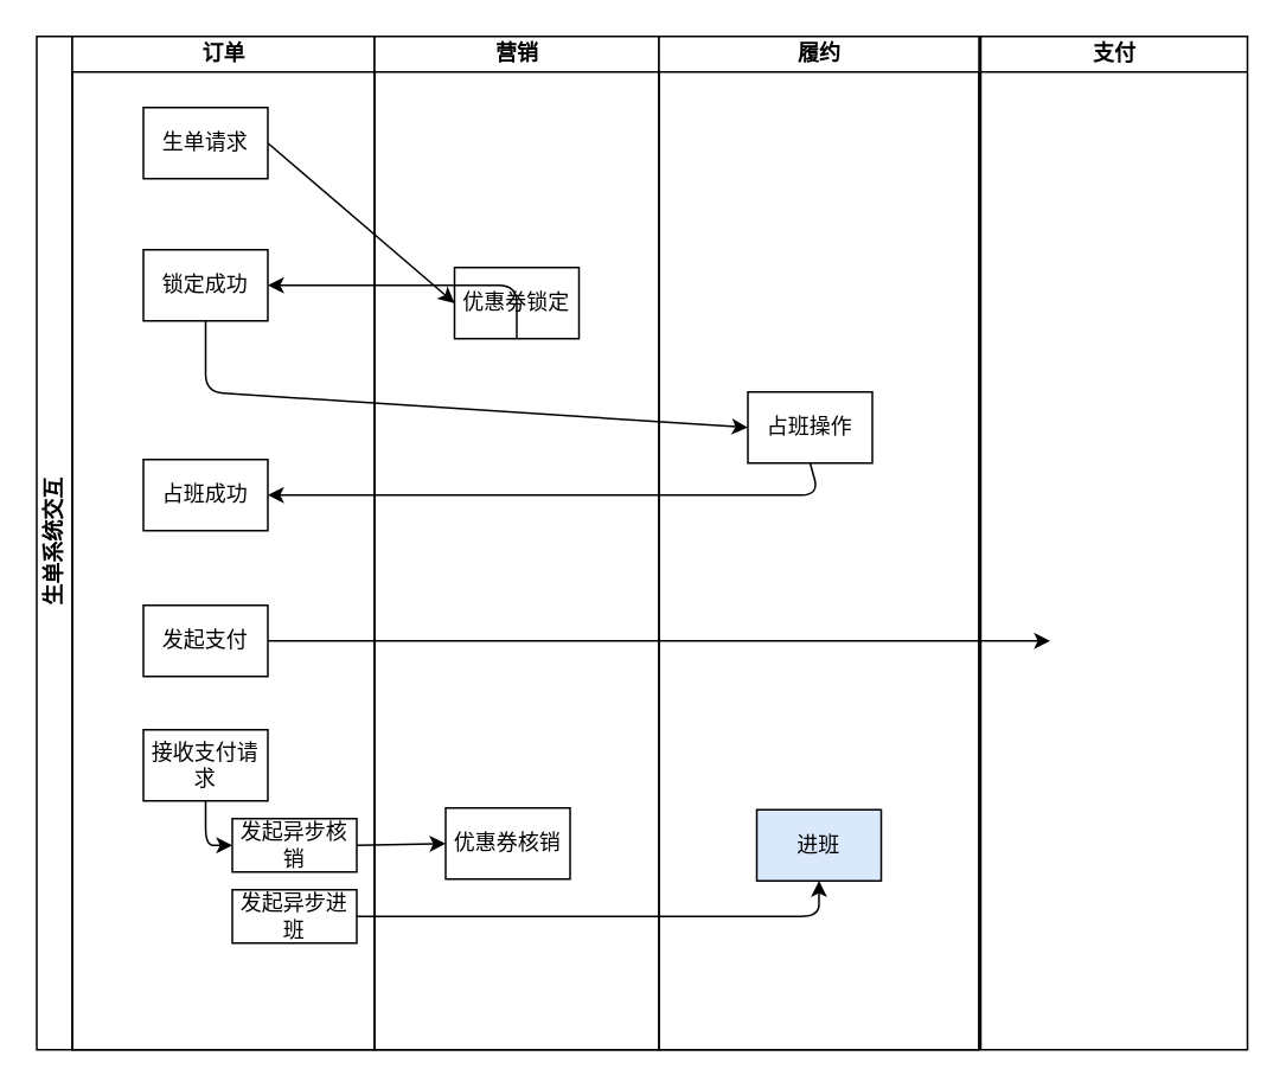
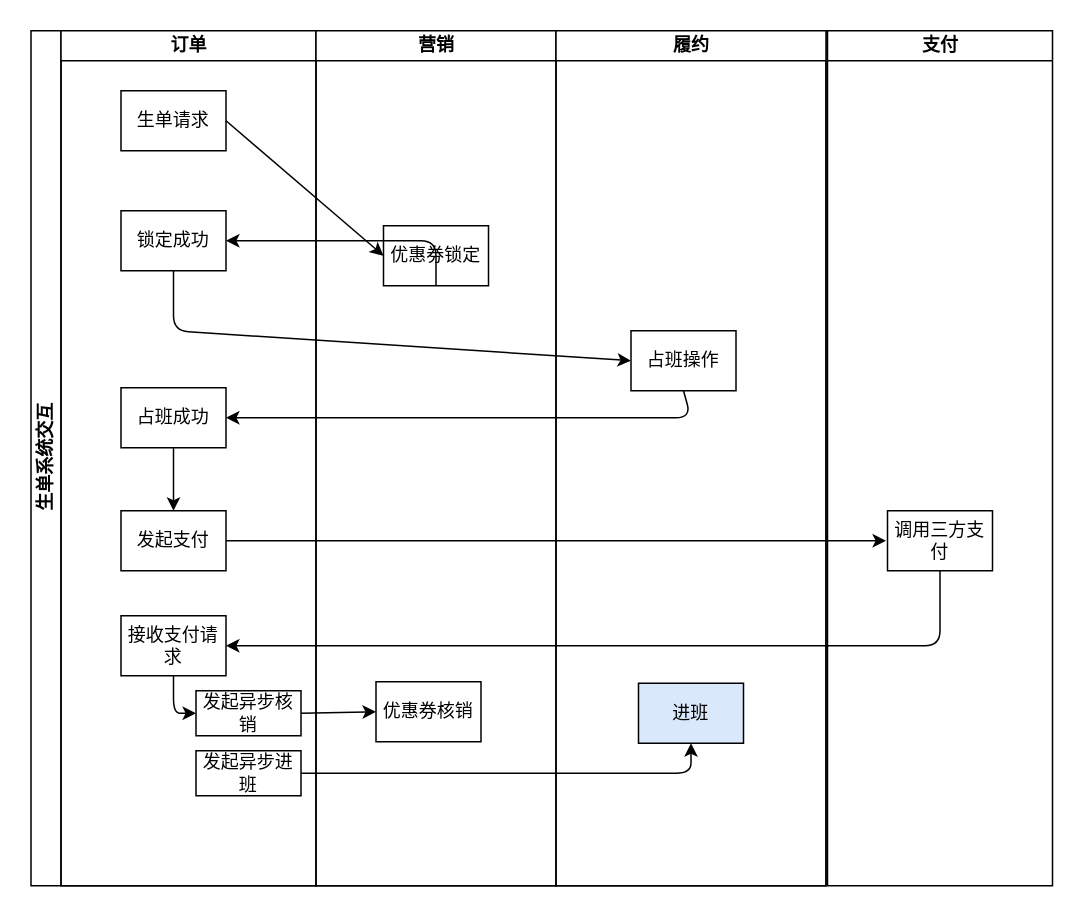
  <mxCell id="0" />
  <mxCell id="1" parent="0" />
  <mxCell id="2" value="Untitled Layer" parent="0" />
  <mxCell id="3" value="生单系统交互" style="swimlane;html=1;childLayout=stackLayout;resizeParent=1;resizeParentMax=0;startSize=20;horizontal=0;horizontalStack=1;" vertex="1" parent="2"><mxGeometry x="20" y="20" width="530" height="570" as="geometry" /></mxCell>
  <mxCell id="4" value="订单" style="swimlane;html=1;startSize=20;" vertex="1" parent="3"><mxGeometry x="20" width="170" height="570" as="geometry" /></mxCell>
  <mxCell id="5" value="生单请求" style="rounded=0;whiteSpace=wrap;html=1;" vertex="1" parent="4"><mxGeometry x="40" y="40" width="70" height="40" as="geometry" /></mxCell>
  <mxCell id="6" value="锁定成功" style="rounded=0;whiteSpace=wrap;html=1;" vertex="1" parent="4"><mxGeometry x="40" y="120" width="70" height="40" as="geometry" /></mxCell>
  <mxCell id="7" value="占班成功" style="rounded=0;whiteSpace=wrap;html=1;" vertex="1" parent="4"><mxGeometry x="40" y="238" width="70" height="40" as="geometry" /></mxCell>
  <mxCell id="8" value="发起支付" style="rounded=0;whiteSpace=wrap;html=1;" vertex="1" parent="4"><mxGeometry x="40" y="320" width="70" height="40" as="geometry" /></mxCell>
+ <mxCell id="9" value="" style="endArrow=classic;html=1;exitX=0.5;exitY=1;exitDx=0;exitDy=0;entryX=0.5;entryY=0;entryDx=0;entryDy=0;" edge="1" parent="4" source="7" target="8"><mxGeometry width="50" height="50" relative="1" as="geometry"><mxPoint x="240" y="320" as="sourcePoint" /><mxPoint x="290" y="270" as="targetPoint" /></mxGeometry></mxCell>
  <mxCell id="10" value="" style="endArrow=classic;html=1;exitX=1;exitY=0.5;exitDx=0;exitDy=0;" edge="1" parent="4" source="8"><mxGeometry width="50" height="50" relative="1" as="geometry"><mxPoint x="140" y="420" as="sourcePoint" /><mxPoint x="550" y="340" as="targetPoint" /></mxGeometry></mxCell>
  <mxCell id="11" value="接收支付请求" style="rounded=0;whiteSpace=wrap;html=1;" vertex="1" parent="4"><mxGeometry x="40" y="390" width="70" height="40" as="geometry" /></mxCell>
  <mxCell id="12" value="发起异步核销" style="rounded=0;whiteSpace=wrap;html=1;" vertex="1" parent="4"><mxGeometry x="90" y="440" width="70" height="30" as="geometry" /></mxCell>
  <mxCell id="13" value="发起异步进班" style="rounded=0;whiteSpace=wrap;html=1;" vertex="1" parent="4"><mxGeometry x="90" y="480" width="70" height="30" as="geometry" /></mxCell>
  <mxCell id="14" value="" style="endArrow=classic;html=1;exitX=0.5;exitY=1;exitDx=0;exitDy=0;entryX=0;entryY=0.5;entryDx=0;entryDy=0;" edge="1" parent="4" source="11" target="12"><mxGeometry width="50" height="50" relative="1" as="geometry"><mxPoint x="240" y="320" as="sourcePoint" /><mxPoint x="290" y="270" as="targetPoint" /><Array as="points"><mxPoint x="75" y="455" /></Array></mxGeometry></mxCell>
  <mxCell id="15" value="营销" style="swimlane;html=1;startSize=20;" vertex="1" parent="3"><mxGeometry x="190" width="160" height="570" as="geometry" /></mxCell>
  <mxCell id="16" value="优惠券锁定" style="rounded=0;whiteSpace=wrap;html=1;" vertex="1" parent="15"><mxGeometry x="45" y="130" width="70" height="40" as="geometry" /></mxCell>
  <mxCell id="17" value="优惠券核销" style="rounded=0;whiteSpace=wrap;html=1;" vertex="1" parent="15"><mxGeometry x="40" y="434" width="70" height="40" as="geometry" /></mxCell>
  <mxCell id="18" value="履约" style="swimlane;html=1;startSize=20;" vertex="1" parent="3"><mxGeometry x="350" width="180" height="570" as="geometry" /></mxCell>
  <mxCell id="19" value="占班操作" style="rounded=0;whiteSpace=wrap;html=1;" vertex="1" parent="18"><mxGeometry x="50" y="200" width="70" height="40" as="geometry" /></mxCell>
  <mxCell id="20" value="进班" style="rounded=0;whiteSpace=wrap;html=1;fillColor=#dae8fc;" vertex="1" parent="18"><mxGeometry x="55" y="435" width="70" height="40" as="geometry" /></mxCell>
  <mxCell id="21" value="" style="endArrow=classic;html=1;exitX=1;exitY=0.5;exitDx=0;exitDy=0;entryX=0;entryY=0.5;entryDx=0;entryDy=0;" edge="1" parent="3" source="5" target="16"><mxGeometry width="50" height="50" relative="1" as="geometry"><mxPoint x="50" y="180" as="sourcePoint" /><mxPoint x="100" y="130" as="targetPoint" /></mxGeometry></mxCell>
  <mxCell id="22" value="" style="endArrow=classic;html=1;exitX=0.5;exitY=1;exitDx=0;exitDy=0;entryX=1;entryY=0.5;entryDx=0;entryDy=0;" edge="1" parent="3" source="16" target="6"><mxGeometry width="50" height="50" relative="1" as="geometry"><mxPoint x="260" y="320" as="sourcePoint" /><mxPoint x="310" y="270" as="targetPoint" /><Array as="points"><mxPoint x="270" y="140" /></Array></mxGeometry></mxCell>
  <mxCell id="23" value="" style="endArrow=classic;html=1;exitX=0.5;exitY=1;exitDx=0;exitDy=0;entryX=0;entryY=0.5;entryDx=0;entryDy=0;" edge="1" parent="3" source="6" target="19"><mxGeometry width="50" height="50" relative="1" as="geometry"><mxPoint x="154" y="160" as="sourcePoint" /><mxPoint x="464" y="180" as="targetPoint" /><Array as="points"><mxPoint x="95" y="200" /></Array></mxGeometry></mxCell>
  <mxCell id="24" value="" style="endArrow=classic;html=1;exitX=0.5;exitY=1;exitDx=0;exitDy=0;entryX=1;entryY=0.5;entryDx=0;entryDy=0;" edge="1" parent="3" source="19" target="7"><mxGeometry width="50" height="50" relative="1" as="geometry"><mxPoint x="360" y="250" as="sourcePoint" /><mxPoint x="120" y="370" as="targetPoint" /><Array as="points"><mxPoint x="440" y="258" /></Array></mxGeometry></mxCell>
  <mxCell id="25" value="" style="endArrow=classic;html=1;exitX=1;exitY=0.5;exitDx=0;exitDy=0;entryX=0;entryY=0.5;entryDx=0;entryDy=0;" edge="1" parent="3" source="12" target="17"><mxGeometry width="50" height="50" relative="1" as="geometry"><mxPoint x="260" y="320" as="sourcePoint" /><mxPoint x="310" y="270" as="targetPoint" /></mxGeometry></mxCell>
  <mxCell id="26" value="" style="endArrow=classic;html=1;exitX=1;exitY=0.5;exitDx=0;exitDy=0;entryX=0.5;entryY=1;entryDx=0;entryDy=0;" edge="1" parent="3" source="13" target="20"><mxGeometry width="50" height="50" relative="1" as="geometry"><mxPoint x="260" y="320" as="sourcePoint" /><mxPoint x="310" y="270" as="targetPoint" /><Array as="points"><mxPoint x="440" y="495" /></Array></mxGeometry></mxCell>
  <mxCell id="27" value="支付" style="swimlane;html=1;startSize=20;" vertex="1" parent="2"><mxGeometry x="551" y="20" width="150" height="570" as="geometry" /></mxCell>
+ <mxCell id="28" value="调用三方支付" style="rounded=0;whiteSpace=wrap;html=1;" vertex="1" parent="27"><mxGeometry x="40" y="320" width="70" height="40" as="geometry" /></mxCell>
+ <mxCell id="29" value="" style="endArrow=classic;html=1;exitX=0.5;exitY=1;exitDx=0;exitDy=0;entryX=1;entryY=0.5;entryDx=0;entryDy=0;" edge="1" parent="2" source="28" target="11"><mxGeometry width="50" height="50" relative="1" as="geometry"><mxPoint x="530" y="410" as="sourcePoint" /><mxPoint x="330" y="290" as="targetPoint" /><Array as="points"><mxPoint x="626" y="430" /></Array></mxGeometry></mxCell>
